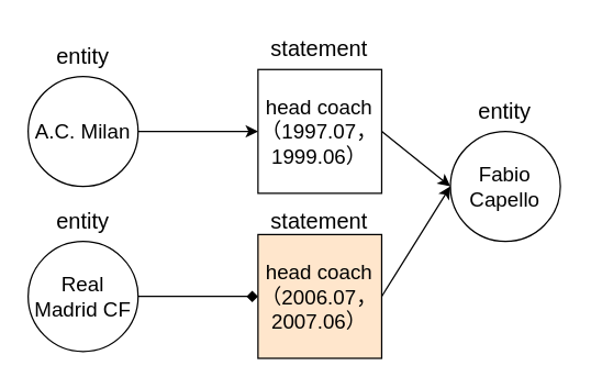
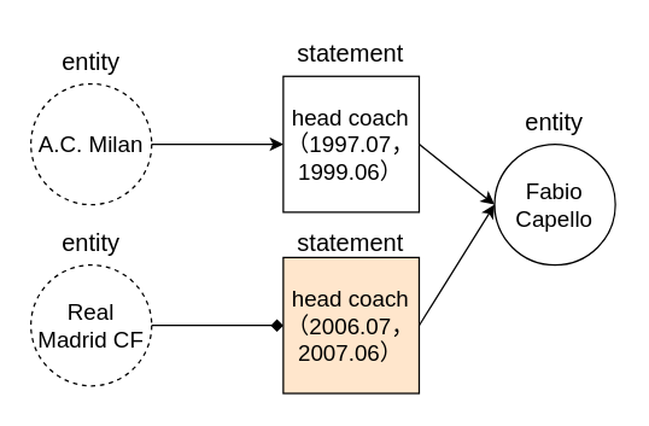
  <mxCell id="0" />
  <mxCell id="1" parent="0" />
- <mxCell id="2" value="A.C. Milan" style="ellipse;whiteSpace=wrap;html=1;aspect=fixed;fontSize=15;" vertex="1" parent="1"><mxGeometry x="20.003" y="55" width="80" height="80" as="geometry" /></mxCell>
+ <mxCell id="2" value="A.C. Milan" style="ellipse;whiteSpace=wrap;html=1;aspect=fixed;fontSize=15;dashed=1;" vertex="1" parent="1"><mxGeometry x="20.003" y="55" width="80" height="80" as="geometry" /></mxCell>
  <mxCell id="3" value="entity" style="text;html=1;strokeColor=none;fillColor=none;align=center;verticalAlign=middle;whiteSpace=wrap;rounded=0;fontSize=16;" vertex="1" parent="1"><mxGeometry x="30.003" y="25" width="60" height="30" as="geometry" /></mxCell>
  <mxCell id="4" value="head coach&lt;br&gt;（1997.07，&lt;br&gt;1999.06）" style="whiteSpace=wrap;html=1;aspect=fixed;fontSize=15;" vertex="1" parent="1"><mxGeometry x="187.223" y="50" width="90" height="90" as="geometry" /></mxCell>
  <mxCell id="5" value="statement" style="text;html=1;strokeColor=none;fillColor=none;align=center;verticalAlign=middle;whiteSpace=wrap;rounded=0;fontSize=16;" vertex="1" parent="1"><mxGeometry x="202.223" y="20" width="60" height="30" as="geometry" /></mxCell>
  <mxCell id="6" value="Fabio Capello" style="ellipse;whiteSpace=wrap;html=1;aspect=fixed;fontSize=15;" vertex="1" parent="1"><mxGeometry x="327.223" y="95" width="80" height="80" as="geometry" /></mxCell>
  <mxCell id="7" value="entity" style="text;html=1;strokeColor=none;fillColor=none;align=center;verticalAlign=middle;whiteSpace=wrap;rounded=0;fontSize=16;" vertex="1" parent="1"><mxGeometry x="337.223" y="65" width="60" height="30" as="geometry" /></mxCell>
  <mxCell id="8" value="" style="endArrow=classic;html=1;rounded=0;fontSize=16;strokeWidth=1;entryX=0;entryY=0.5;entryDx=0;entryDy=0;exitX=1;exitY=0.5;exitDx=0;exitDy=0;" edge="1" parent="1" target="4" source="2"><mxGeometry width="50" height="50" relative="1" as="geometry"><mxPoint x="137.223" y="150" as="sourcePoint" /><mxPoint x="187.223" y="100" as="targetPoint" /></mxGeometry></mxCell>
  <mxCell id="9" value="head coach&lt;br&gt;（2006.07，&lt;br&gt;2007.06）" style="whiteSpace=wrap;html=1;aspect=fixed;fontSize=15;fillColor=#ffe6cc;" vertex="1" parent="1"><mxGeometry x="187.223" y="170" width="90" height="90" as="geometry" /></mxCell>
  <mxCell id="10" value="entity" style="text;html=1;strokeColor=none;fillColor=none;align=center;verticalAlign=middle;whiteSpace=wrap;rounded=0;fontSize=16;" vertex="1" parent="1"><mxGeometry x="30.003" y="145" width="60" height="30" as="geometry" /></mxCell>
  <mxCell id="11" value="statement" style="text;html=1;strokeColor=none;fillColor=none;align=center;verticalAlign=middle;whiteSpace=wrap;rounded=0;fontSize=16;" vertex="1" parent="1"><mxGeometry x="202.223" y="145" width="60" height="30" as="geometry" /></mxCell>
- <mxCell id="12" value="Real Madrid CF" style="ellipse;whiteSpace=wrap;html=1;aspect=fixed;fontSize=15;" vertex="1" parent="1"><mxGeometry x="20.003" y="175" width="80" height="80" as="geometry" /></mxCell>
+ <mxCell id="12" value="Real Madrid CF" style="ellipse;whiteSpace=wrap;html=1;aspect=fixed;fontSize=15;dashed=1;" vertex="1" parent="1"><mxGeometry x="20.003" y="175" width="80" height="80" as="geometry" /></mxCell>
  <mxCell id="13" value="" style="endArrow=classic;html=1;rounded=0;fontSize=16;strokeWidth=1;entryX=0;entryY=0.5;entryDx=0;entryDy=0;" edge="1" parent="1" target="6"><mxGeometry width="50" height="50" relative="1" as="geometry"><mxPoint x="277.22" y="95" as="sourcePoint" /><mxPoint x="327.22" y="45" as="targetPoint" /></mxGeometry></mxCell>
  <mxCell id="14" value="" style="endArrow=diamond;html=1;rounded=0;fontSize=16;strokeWidth=1;entryX=0;entryY=0.5;entryDx=0;entryDy=0;exitX=1;exitY=0.5;exitDx=0;exitDy=0;" edge="1" parent="1" source="12" target="9"><mxGeometry width="50" height="50" relative="1" as="geometry"><mxPoint x="100" y="210" as="sourcePoint" /><mxPoint x="150" y="160" as="targetPoint" /></mxGeometry></mxCell>
  <mxCell id="15" value="" style="endArrow=classic;html=1;rounded=0;fontSize=16;strokeWidth=1;exitX=1;exitY=0.5;exitDx=0;exitDy=0;" edge="1" parent="1" source="9"><mxGeometry width="50" height="50" relative="1" as="geometry"><mxPoint x="277.22" y="185" as="sourcePoint" /><mxPoint x="327.22" y="135" as="targetPoint" /></mxGeometry></mxCell>
